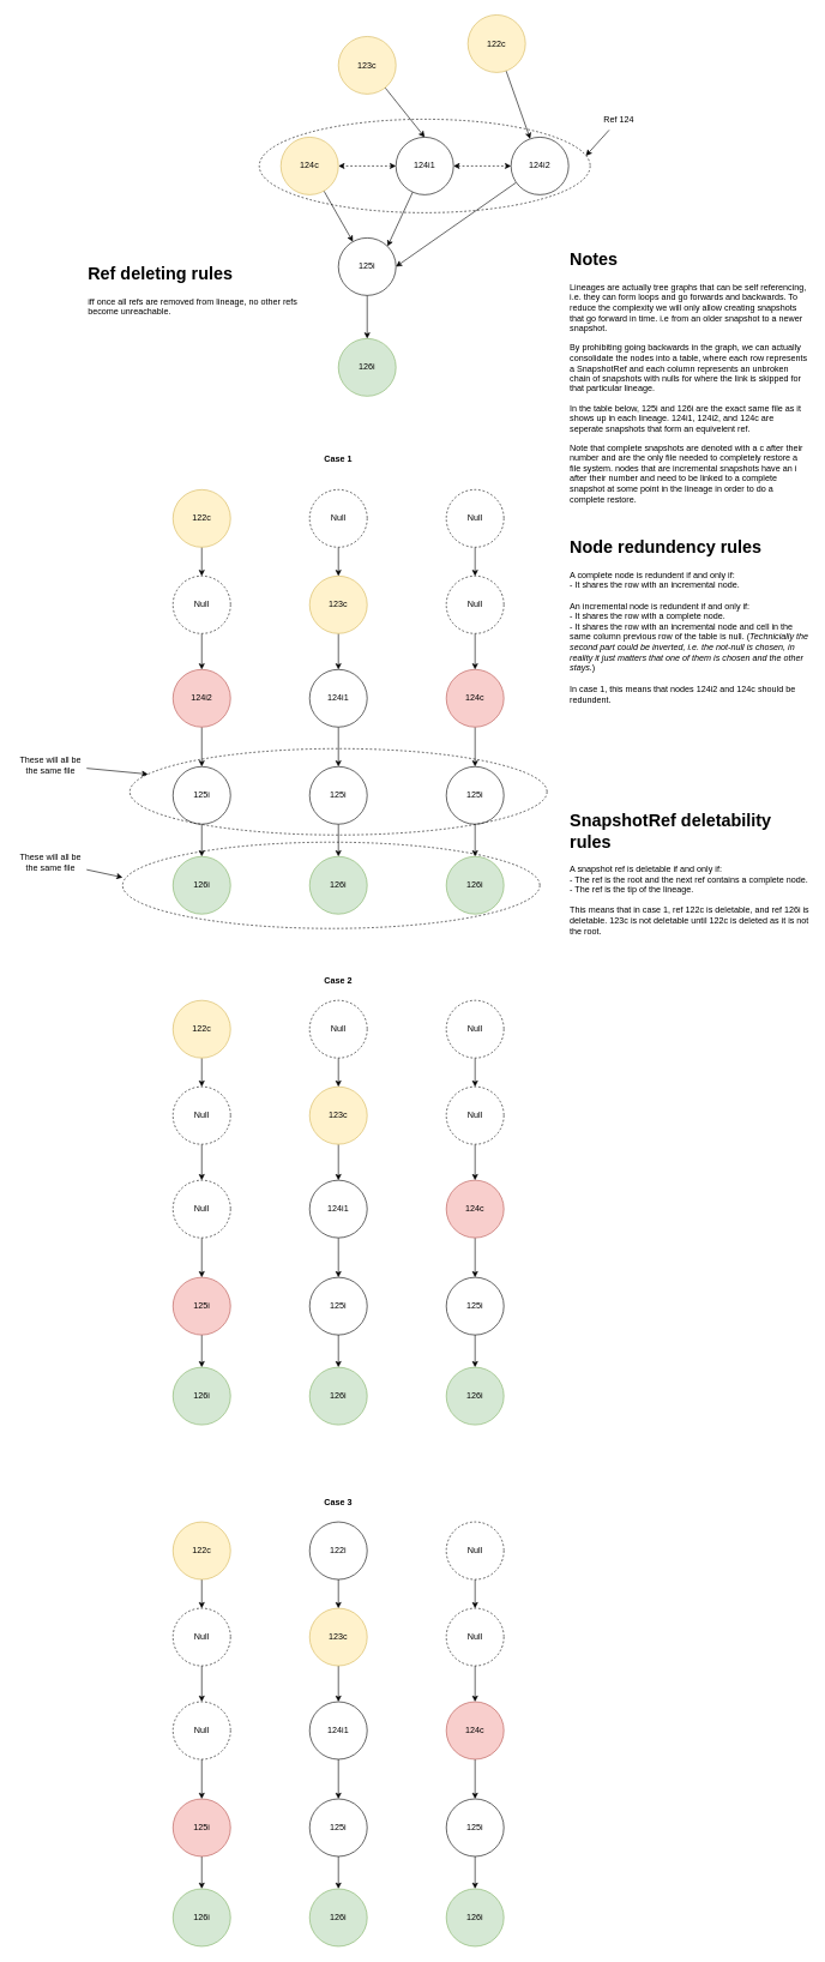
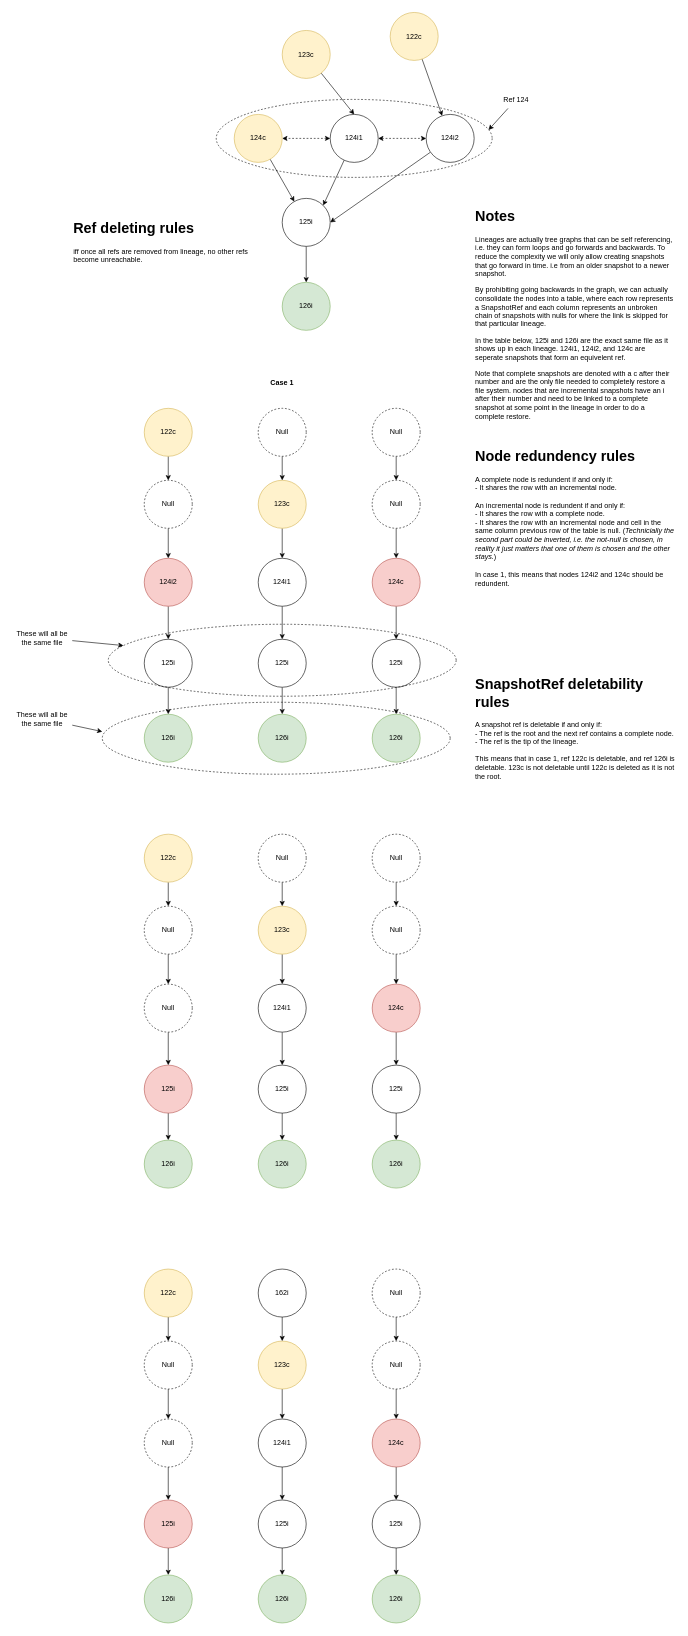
  <mxCell id="0" />
  <mxCell id="1" parent="0" />
  <mxCell id="2" value="" style="ellipse;whiteSpace=wrap;html=1;fillColor=none;dashed=1;" parent="1" vertex="1"><mxGeometry x="360" y="165" width="460" height="130" as="geometry" /></mxCell>
  <mxCell id="3" style="edgeStyle=none;html=1;entryX=0.5;entryY=0;entryDx=0;entryDy=0;" parent="1" source="4" target="8" edge="1"><mxGeometry relative="1" as="geometry" /></mxCell>
  <mxCell id="4" value="123c" style="ellipse;whiteSpace=wrap;html=1;aspect=fixed;fillColor=#fff2cc;strokeColor=#d6b656;" parent="1" vertex="1"><mxGeometry x="470" y="50" width="80" height="80" as="geometry" /></mxCell>
  <mxCell id="5" style="edgeStyle=none;html=1;entryX=1;entryY=0;entryDx=0;entryDy=0;" parent="1" source="8" target="10" edge="1"><mxGeometry relative="1" as="geometry" /></mxCell>
  <mxCell id="6" style="edgeStyle=none;html=1;dashed=1;startArrow=classic;startFill=1;" parent="1" source="8" target="18" edge="1"><mxGeometry relative="1" as="geometry" /></mxCell>
  <mxCell id="7" style="edgeStyle=none;html=1;dashed=1;startArrow=classic;startFill=1;" parent="1" source="8" target="12" edge="1"><mxGeometry relative="1" as="geometry" /></mxCell>
  <mxCell id="8" value="124i1" style="ellipse;whiteSpace=wrap;html=1;aspect=fixed;" parent="1" vertex="1"><mxGeometry x="550" y="190" width="80" height="80" as="geometry" /></mxCell>
  <mxCell id="9" style="edgeStyle=none;html=1;" parent="1" source="10" target="13" edge="1"><mxGeometry relative="1" as="geometry" /></mxCell>
  <mxCell id="10" value="125i" style="ellipse;whiteSpace=wrap;html=1;aspect=fixed;" parent="1" vertex="1"><mxGeometry x="470" y="330" width="80" height="80" as="geometry" /></mxCell>
  <mxCell id="11" style="edgeStyle=none;html=1;" parent="1" source="12" target="10" edge="1"><mxGeometry relative="1" as="geometry" /></mxCell>
  <mxCell id="12" value="124c" style="ellipse;whiteSpace=wrap;html=1;aspect=fixed;fillColor=#fff2cc;strokeColor=#d6b656;" parent="1" vertex="1"><mxGeometry x="390" y="190" width="80" height="80" as="geometry" /></mxCell>
  <mxCell id="13" value="126i" style="ellipse;whiteSpace=wrap;html=1;aspect=fixed;fillColor=#d5e8d4;strokeColor=#82b366;" parent="1" vertex="1"><mxGeometry x="470" y="470" width="80" height="80" as="geometry" /></mxCell>
  <mxCell id="14" value="&lt;h1 style=&quot;margin-top: 0px;&quot;&gt;Notes&lt;/h1&gt;&lt;p&gt;Lineages are actually tree graphs that can be self referencing, i.e. they can form loops and go forwards and backwards. To reduce the complexity we will only allow creating snapshots that go forward in time. i.e from an older snapshot to a newer snapshot.&amp;nbsp;&lt;/p&gt;&lt;p&gt;By prohibiting going backwards in the graph, we can actually consolidate the nodes into a table, where each row represents a SnapshotRef and each column represents an unbroken chain of snapshots with nulls for where the link is skipped for that particular lineage.&lt;/p&gt;&lt;p&gt;In the table below, 125i and 126i are the exact same file as it shows up in each lineage. 124i1, 124i2, and 124c are seperate snapshots that form an equivelent ref.&amp;nbsp;&lt;br&gt;&lt;/p&gt;&lt;p&gt;Note that complete snapshots are denoted with a c after their number and are the only file needed to completely restore a file system. nodes that are incremental snapshots have an i after their number and need to be linked to a complete snapshot at some point in the lineage in order to do a complete restore.&lt;/p&gt;&lt;p&gt;&lt;br&gt;&lt;/p&gt;" style="text;html=1;whiteSpace=wrap;overflow=hidden;rounded=0;" parent="1" vertex="1"><mxGeometry x="790" y="340" width="335" height="370" as="geometry" /></mxCell>
  <mxCell id="15" style="edgeStyle=none;html=1;" parent="1" source="16" target="18" edge="1"><mxGeometry relative="1" as="geometry" /></mxCell>
  <mxCell id="16" value="122c" style="ellipse;whiteSpace=wrap;html=1;aspect=fixed;fillColor=#fff2cc;strokeColor=#d6b656;" parent="1" vertex="1"><mxGeometry x="650" y="20" width="80" height="80" as="geometry" /></mxCell>
  <mxCell id="17" style="edgeStyle=none;html=1;entryX=1;entryY=0.5;entryDx=0;entryDy=0;" parent="1" source="18" target="10" edge="1"><mxGeometry relative="1" as="geometry" /></mxCell>
  <mxCell id="18" value="124i2" style="ellipse;whiteSpace=wrap;html=1;aspect=fixed;" parent="1" vertex="1"><mxGeometry x="710" y="190" width="80" height="80" as="geometry" /></mxCell>
  <mxCell id="19" value="Ref 124" style="text;html=1;align=center;verticalAlign=middle;whiteSpace=wrap;rounded=0;" parent="1" vertex="1"><mxGeometry x="830" y="150" width="60" height="30" as="geometry" /></mxCell>
  <mxCell id="20" style="edgeStyle=none;html=1;entryX=0.987;entryY=0.391;entryDx=0;entryDy=0;entryPerimeter=0;" parent="1" source="19" target="2" edge="1"><mxGeometry relative="1" as="geometry" /></mxCell>
  <mxCell id="21" style="edgeStyle=none;html=1;entryX=0.5;entryY=0;entryDx=0;entryDy=0;" parent="1" source="22" target="24" edge="1"><mxGeometry relative="1" as="geometry" /></mxCell>
  <mxCell id="22" value="123c" style="ellipse;whiteSpace=wrap;html=1;aspect=fixed;fillColor=#fff2cc;strokeColor=#d6b656;" parent="1" vertex="1"><mxGeometry x="430" y="800" width="80" height="80" as="geometry" /></mxCell>
  <mxCell id="23" style="edgeStyle=none;html=1;" parent="1" source="24" target="26" edge="1"><mxGeometry relative="1" as="geometry" /></mxCell>
  <mxCell id="24" value="124i1" style="ellipse;whiteSpace=wrap;html=1;aspect=fixed;" parent="1" vertex="1"><mxGeometry x="430" y="930" width="80" height="80" as="geometry" /></mxCell>
  <mxCell id="25" style="edgeStyle=none;html=1;" parent="1" source="26" target="29" edge="1"><mxGeometry relative="1" as="geometry" /></mxCell>
  <mxCell id="26" value="125i" style="ellipse;whiteSpace=wrap;html=1;aspect=fixed;" parent="1" vertex="1"><mxGeometry x="430" y="1065" width="80" height="80" as="geometry" /></mxCell>
  <mxCell id="27" style="edgeStyle=none;html=1;" parent="1" source="28" target="45" edge="1"><mxGeometry relative="1" as="geometry" /></mxCell>
  <mxCell id="28" value="124c" style="ellipse;whiteSpace=wrap;html=1;aspect=fixed;fillColor=#f8cecc;strokeColor=#b85450;" parent="1" vertex="1"><mxGeometry x="620" y="930" width="80" height="80" as="geometry" /></mxCell>
  <mxCell id="29" value="126i" style="ellipse;whiteSpace=wrap;html=1;aspect=fixed;fillColor=#d5e8d4;strokeColor=#82b366;" parent="1" vertex="1"><mxGeometry x="430" y="1190" width="80" height="80" as="geometry" /></mxCell>
  <mxCell id="30" style="edgeStyle=none;html=1;" parent="1" source="31" target="37" edge="1"><mxGeometry relative="1" as="geometry" /></mxCell>
  <mxCell id="31" value="122c" style="ellipse;whiteSpace=wrap;html=1;aspect=fixed;fillColor=#fff2cc;strokeColor=#d6b656;" parent="1" vertex="1"><mxGeometry y="680" width="80" height="80" as="geometry" x="240" /></mxCell>
  <mxCell id="32" style="edgeStyle=none;html=1;" parent="1" source="33" target="47" edge="1"><mxGeometry relative="1" as="geometry" /></mxCell>
  <mxCell id="33" value="124i2" style="ellipse;whiteSpace=wrap;html=1;aspect=fixed;fillColor=#f8cecc;strokeColor=#b85450;" parent="1" vertex="1"><mxGeometry y="930" width="80" height="80" as="geometry" x="240" /></mxCell>
  <mxCell id="34" value="&lt;h1 style=&quot;margin-top: 0px;&quot;&gt;Node redundency rules&lt;/h1&gt;&lt;div&gt;A complete node is redundent if and only if:&lt;/div&gt;&lt;div&gt;- It shares the row with an incremental node.&lt;/div&gt;&lt;div&gt;&lt;br&gt;&lt;/div&gt;&lt;div&gt;An incremental node is redundent if and only if:&lt;/div&gt;&lt;div&gt;- It shares the row with a complete node.&lt;/div&gt;&lt;div&gt;- It shares the row with an incremental node and cell in the same column previous row of the table is null. (&lt;i&gt;Technicially the second part could be inverted, i.e. the not-null is chosen, in reality it just matters that one of them is chosen and the other stays.&lt;/i&gt;)&lt;/div&gt;&lt;div&gt;&lt;br&gt;&lt;/div&gt;&lt;div&gt;In case 1, this means that nodes 124i2 and 124c should be redundent.&lt;/div&gt;" style="text;html=1;whiteSpace=wrap;overflow=hidden;rounded=0;" parent="1" vertex="1"><mxGeometry x="790" y="740" width="335" height="250" as="geometry" /></mxCell>
  <mxCell id="35" value="&lt;h1 style=&quot;margin-top: 0px;&quot;&gt;Ref deleting rules&lt;/h1&gt;&lt;div&gt;iff once all refs are removed from lineage, no other refs become unreachable.&lt;/div&gt;" style="text;html=1;whiteSpace=wrap;overflow=hidden;rounded=0;" parent="1" vertex="1"><mxGeometry x="120" y="360" width="335" height="190" as="geometry" /></mxCell>
  <mxCell id="36" style="edgeStyle=none;html=1;entryX=0.5;entryY=0;entryDx=0;entryDy=0;" parent="1" source="37" target="33" edge="1"><mxGeometry relative="1" as="geometry" /></mxCell>
  <mxCell id="37" value="Null" style="ellipse;whiteSpace=wrap;html=1;aspect=fixed;dashed=1;" parent="1" vertex="1"><mxGeometry y="800" width="80" height="80" as="geometry" x="240" /></mxCell>
  <mxCell id="38" style="edgeStyle=none;html=1;" parent="1" source="39" target="22" edge="1"><mxGeometry relative="1" as="geometry" /></mxCell>
  <mxCell id="39" value="Null" style="ellipse;whiteSpace=wrap;html=1;aspect=fixed;dashed=1;" parent="1" vertex="1"><mxGeometry x="430" y="680" width="80" height="80" as="geometry" /></mxCell>
  <mxCell id="40" style="edgeStyle=none;html=1;entryX=0.5;entryY=0;entryDx=0;entryDy=0;" parent="1" source="41" target="43" edge="1"><mxGeometry relative="1" as="geometry" /></mxCell>
  <mxCell id="41" value="Null" style="ellipse;whiteSpace=wrap;html=1;aspect=fixed;dashed=1;" parent="1" vertex="1"><mxGeometry x="620" y="680" width="80" height="80" as="geometry" /></mxCell>
  <mxCell id="42" style="edgeStyle=none;html=1;" parent="1" source="43" target="28" edge="1"><mxGeometry relative="1" as="geometry" /></mxCell>
  <mxCell id="43" value="Null" style="ellipse;whiteSpace=wrap;html=1;aspect=fixed;dashed=1;" parent="1" vertex="1"><mxGeometry x="620" y="800" width="80" height="80" as="geometry" /></mxCell>
  <mxCell id="44" style="edgeStyle=none;html=1;" parent="1" source="45" target="48" edge="1"><mxGeometry relative="1" as="geometry" /></mxCell>
  <mxCell id="45" value="125i" style="ellipse;whiteSpace=wrap;html=1;aspect=fixed;" parent="1" vertex="1"><mxGeometry x="620" y="1065" width="80" height="80" as="geometry" /></mxCell>
  <mxCell id="46" style="edgeStyle=none;html=1;" parent="1" source="47" target="49" edge="1"><mxGeometry relative="1" as="geometry" /></mxCell>
  <mxCell id="47" value="125i" style="ellipse;whiteSpace=wrap;html=1;aspect=fixed;" parent="1" vertex="1"><mxGeometry y="1065" width="80" height="80" as="geometry" x="240" /></mxCell>
  <mxCell id="48" value="126i" style="ellipse;whiteSpace=wrap;html=1;aspect=fixed;fillColor=#d5e8d4;strokeColor=#82b366;" parent="1" vertex="1"><mxGeometry x="620" y="1190" width="80" height="80" as="geometry" /></mxCell>
  <mxCell id="49" value="126i" style="ellipse;whiteSpace=wrap;html=1;aspect=fixed;fillColor=#d5e8d4;strokeColor=#82b366;" parent="1" vertex="1"><mxGeometry y="1190" width="80" height="80" as="geometry" x="240" /></mxCell>
  <mxCell id="50" value="" style="ellipse;whiteSpace=wrap;html=1;fillColor=none;dashed=1;" parent="1" vertex="1"><mxGeometry x="180" y="1040" width="580" height="120" as="geometry" /></mxCell>
  <mxCell id="51" value="" style="ellipse;whiteSpace=wrap;html=1;fillColor=none;dashed=1;" parent="1" vertex="1"><mxGeometry x="170" y="1170" width="580" height="120" as="geometry" /></mxCell>
  <mxCell id="52" style="edgeStyle=none;html=1;entryX=0.5;entryY=0;entryDx=0;entryDy=0;" parent="1" source="53" target="55" edge="1"><mxGeometry relative="1" as="geometry" /></mxCell>
  <mxCell id="53" value="123c" style="ellipse;whiteSpace=wrap;html=1;aspect=fixed;fillColor=#fff2cc;strokeColor=#d6b656;" parent="1" vertex="1"><mxGeometry x="430" y="1510" width="80" height="80" as="geometry" /></mxCell>
  <mxCell id="54" style="edgeStyle=none;html=1;" parent="1" source="55" target="57" edge="1"><mxGeometry relative="1" as="geometry" /></mxCell>
  <mxCell id="55" value="124i1" style="ellipse;whiteSpace=wrap;html=1;aspect=fixed;" parent="1" vertex="1"><mxGeometry x="430" y="1640" width="80" height="80" as="geometry" /></mxCell>
  <mxCell id="56" style="edgeStyle=none;html=1;" parent="1" source="57" target="60" edge="1"><mxGeometry relative="1" as="geometry" /></mxCell>
  <mxCell id="57" value="125i" style="ellipse;whiteSpace=wrap;html=1;aspect=fixed;" parent="1" vertex="1"><mxGeometry x="430" y="1775" width="80" height="80" as="geometry" /></mxCell>
  <mxCell id="58" style="edgeStyle=none;html=1;" parent="1" source="59" target="72" edge="1"><mxGeometry relative="1" as="geometry" /></mxCell>
  <mxCell id="59" value="124c" style="ellipse;whiteSpace=wrap;html=1;aspect=fixed;fillColor=#f8cecc;strokeColor=#b85450;" parent="1" vertex="1"><mxGeometry x="620" y="1640" width="80" height="80" as="geometry" /></mxCell>
  <mxCell id="60" value="126i" style="ellipse;whiteSpace=wrap;html=1;aspect=fixed;fillColor=#d5e8d4;strokeColor=#82b366;" parent="1" vertex="1"><mxGeometry x="430" y="1900" width="80" height="80" as="geometry" /></mxCell>
  <mxCell id="61" style="edgeStyle=none;html=1;" parent="1" source="62" target="64" edge="1"><mxGeometry relative="1" as="geometry" /></mxCell>
  <mxCell id="62" value="122c" style="ellipse;whiteSpace=wrap;html=1;aspect=fixed;fillColor=#fff2cc;strokeColor=#d6b656;" parent="1" vertex="1"><mxGeometry y="1390" width="80" height="80" as="geometry" x="240" /></mxCell>
  <mxCell id="63" style="edgeStyle=none;html=1;" parent="1" source="64" target="78" edge="1"><mxGeometry relative="1" as="geometry" /></mxCell>
  <mxCell id="64" value="Null" style="ellipse;whiteSpace=wrap;html=1;aspect=fixed;dashed=1;" parent="1" vertex="1"><mxGeometry y="1510" width="80" height="80" as="geometry" x="240" /></mxCell>
  <mxCell id="65" style="edgeStyle=none;html=1;" parent="1" source="66" target="53" edge="1"><mxGeometry relative="1" as="geometry" /></mxCell>
  <mxCell id="66" value="Null" style="ellipse;whiteSpace=wrap;html=1;aspect=fixed;dashed=1;" parent="1" vertex="1"><mxGeometry x="430" y="1390" width="80" height="80" as="geometry" /></mxCell>
  <mxCell id="67" style="edgeStyle=none;html=1;entryX=0.5;entryY=0;entryDx=0;entryDy=0;" parent="1" source="68" target="70" edge="1"><mxGeometry relative="1" as="geometry" /></mxCell>
  <mxCell id="68" value="Null" style="ellipse;whiteSpace=wrap;html=1;aspect=fixed;dashed=1;" parent="1" vertex="1"><mxGeometry x="620" y="1390" width="80" height="80" as="geometry" /></mxCell>
  <mxCell id="69" style="edgeStyle=none;html=1;" parent="1" source="70" target="59" edge="1"><mxGeometry relative="1" as="geometry" /></mxCell>
  <mxCell id="70" value="Null" style="ellipse;whiteSpace=wrap;html=1;aspect=fixed;dashed=1;" parent="1" vertex="1"><mxGeometry x="620" y="1510" width="80" height="80" as="geometry" /></mxCell>
  <mxCell id="71" style="edgeStyle=none;html=1;" parent="1" source="72" target="75" edge="1"><mxGeometry relative="1" as="geometry" /></mxCell>
  <mxCell id="72" value="125i" style="ellipse;whiteSpace=wrap;html=1;aspect=fixed;" parent="1" vertex="1"><mxGeometry x="620" y="1775" width="80" height="80" as="geometry" /></mxCell>
  <mxCell id="73" style="edgeStyle=none;html=1;" parent="1" source="74" target="76" edge="1"><mxGeometry relative="1" as="geometry" /></mxCell>
  <mxCell id="74" value="125i" style="ellipse;whiteSpace=wrap;html=1;aspect=fixed;fillColor=#f8cecc;strokeColor=#b85450;" parent="1" vertex="1"><mxGeometry y="1775" width="80" height="80" as="geometry" x="240" /></mxCell>
  <mxCell id="75" value="126i" style="ellipse;whiteSpace=wrap;html=1;aspect=fixed;fillColor=#d5e8d4;strokeColor=#82b366;" parent="1" vertex="1"><mxGeometry x="620" y="1900" width="80" height="80" as="geometry" /></mxCell>
  <mxCell id="76" value="126i" style="ellipse;whiteSpace=wrap;html=1;aspect=fixed;fillColor=#d5e8d4;strokeColor=#82b366;" parent="1" vertex="1"><mxGeometry y="1900" width="80" height="80" as="geometry" x="240" /></mxCell>
  <mxCell id="77" style="edgeStyle=none;html=1;" parent="1" source="78" target="74" edge="1"><mxGeometry relative="1" as="geometry" /></mxCell>
  <mxCell id="78" value="Null" style="ellipse;whiteSpace=wrap;html=1;aspect=fixed;dashed=1;" parent="1" vertex="1"><mxGeometry y="1640" width="80" height="80" as="geometry" x="240" /></mxCell>
  <mxCell id="79" style="edgeStyle=none;html=1;" edge="1" parent="1" source="80" target="50"><mxGeometry relative="1" as="geometry" /></mxCell>
  <mxCell id="80" value="These will all be the same file" style="text;html=1;align=center;verticalAlign=middle;whiteSpace=wrap;rounded=0;" vertex="1" parent="1"><mxGeometry x="20" y="1035" width="100" height="55" as="geometry" /></mxCell>
  <mxCell id="81" value="These will all be the same file" style="text;html=1;align=center;verticalAlign=middle;whiteSpace=wrap;rounded=0;" vertex="1" parent="1"><mxGeometry x="20" y="1170" width="100" height="55" as="geometry" /></mxCell>
  <mxCell id="82" style="edgeStyle=none;html=1;entryX=0;entryY=0.408;entryDx=0;entryDy=0;entryPerimeter=0;" edge="1" parent="1" source="81" target="51"><mxGeometry relative="1" as="geometry" /></mxCell>
  <mxCell id="83" value="Case 1" style="text;html=1;align=center;verticalAlign=middle;whiteSpace=wrap;rounded=0;fontStyle=1" vertex="1" parent="1"><mxGeometry x="420" y="610" width="100" height="55" as="geometry" /></mxCell>
- <mxCell id="84" value="Case 2" style="text;html=1;align=center;verticalAlign=middle;whiteSpace=wrap;rounded=0;fontStyle=1" vertex="1" parent="1"><mxGeometry x="420" y="1335" width="100" height="55" as="geometry" /></mxCell>
  <mxCell id="85" value="&lt;h1 style=&quot;margin-top: 0px;&quot;&gt;SnapshotRef deletability rules&lt;/h1&gt;&lt;div&gt;A snapshot ref is deletable if and only if:&lt;/div&gt;&lt;div&gt;- The ref is the root and the next ref contains a complete node.&lt;/div&gt;&lt;div&gt;- The ref is the tip of the lineage.&lt;/div&gt;&lt;div&gt;&lt;br&gt;&lt;/div&gt;&lt;div&gt;This means that in case 1, ref 122c is deletable, and ref 126i is deletable. 123c is not deletable until 122c is deleted as it is not the root.&amp;nbsp;&lt;/div&gt;&lt;div&gt;&lt;br&gt;&lt;/div&gt;" style="text;html=1;whiteSpace=wrap;overflow=hidden;rounded=0;" vertex="1" parent="1"><mxGeometry x="790" y="1120" width="335" height="250" as="geometry" /></mxCell>
  <mxCell id="86" style="edgeStyle=none;html=1;entryX=0.5;entryY=0;entryDx=0;entryDy=0;" edge="1" parent="1" source="87" target="89"><mxGeometry relative="1" as="geometry" /></mxCell>
  <mxCell id="87" value="123c" style="ellipse;whiteSpace=wrap;html=1;aspect=fixed;fillColor=#fff2cc;strokeColor=#d6b656;" vertex="1" parent="1"><mxGeometry x="430" y="2235" width="80" height="80" as="geometry" /></mxCell>
  <mxCell id="88" style="edgeStyle=none;html=1;" edge="1" parent="1" source="89" target="91"><mxGeometry relative="1" as="geometry" /></mxCell>
  <mxCell id="89" value="124i1" style="ellipse;whiteSpace=wrap;html=1;aspect=fixed;" vertex="1" parent="1"><mxGeometry x="430" y="2365" width="80" height="80" as="geometry" /></mxCell>
  <mxCell id="90" style="edgeStyle=none;html=1;" edge="1" parent="1" source="91" target="94"><mxGeometry relative="1" as="geometry" /></mxCell>
  <mxCell id="91" value="125i" style="ellipse;whiteSpace=wrap;html=1;aspect=fixed;" vertex="1" parent="1"><mxGeometry x="430" y="2500" width="80" height="80" as="geometry" /></mxCell>
  <mxCell id="92" style="edgeStyle=none;html=1;" edge="1" parent="1" source="93" target="106"><mxGeometry relative="1" as="geometry" /></mxCell>
  <mxCell id="93" value="124c" style="ellipse;whiteSpace=wrap;html=1;aspect=fixed;fillColor=#f8cecc;strokeColor=#b85450;" vertex="1" parent="1"><mxGeometry x="620" y="2365" width="80" height="80" as="geometry" /></mxCell>
  <mxCell id="94" value="126i" style="ellipse;whiteSpace=wrap;html=1;aspect=fixed;fillColor=#d5e8d4;strokeColor=#82b366;" vertex="1" parent="1"><mxGeometry x="430" y="2625" width="80" height="80" as="geometry" /></mxCell>
  <mxCell id="95" style="edgeStyle=none;html=1;" edge="1" parent="1" source="96" target="98"><mxGeometry relative="1" as="geometry" /></mxCell>
  <mxCell id="96" value="122c" style="ellipse;whiteSpace=wrap;html=1;aspect=fixed;fillColor=#fff2cc;strokeColor=#d6b656;" vertex="1" parent="1"><mxGeometry y="2115" width="80" height="80" as="geometry" x="240" /></mxCell>
  <mxCell id="97" style="edgeStyle=none;html=1;" edge="1" parent="1" source="98" target="112"><mxGeometry relative="1" as="geometry" /></mxCell>
  <mxCell id="98" value="Null" style="ellipse;whiteSpace=wrap;html=1;aspect=fixed;dashed=1;" vertex="1" parent="1"><mxGeometry y="2235" width="80" height="80" as="geometry" x="240" /></mxCell>
  <mxCell id="99" style="edgeStyle=none;html=1;" edge="1" parent="1" source="100" target="87"><mxGeometry relative="1" as="geometry" /></mxCell>
- <mxCell id="100" value="122i" style="ellipse;whiteSpace=wrap;html=1;aspect=fixed;" vertex="1" parent="1"><mxGeometry x="430" y="2115" width="80" height="80" as="geometry" /></mxCell>
+ <mxCell id="100" value="162i" style="ellipse;whiteSpace=wrap;html=1;aspect=fixed;" vertex="1" parent="1"><mxGeometry x="430" y="2115" width="80" height="80" as="geometry" /></mxCell>
  <mxCell id="101" style="edgeStyle=none;html=1;entryX=0.5;entryY=0;entryDx=0;entryDy=0;" edge="1" parent="1" source="102" target="104"><mxGeometry relative="1" as="geometry" /></mxCell>
  <mxCell id="102" value="Null" style="ellipse;whiteSpace=wrap;html=1;aspect=fixed;dashed=1;" vertex="1" parent="1"><mxGeometry x="620" y="2115" width="80" height="80" as="geometry" /></mxCell>
  <mxCell id="103" style="edgeStyle=none;html=1;" edge="1" parent="1" source="104" target="93"><mxGeometry relative="1" as="geometry" /></mxCell>
  <mxCell id="104" value="Null" style="ellipse;whiteSpace=wrap;html=1;aspect=fixed;dashed=1;" vertex="1" parent="1"><mxGeometry x="620" y="2235" width="80" height="80" as="geometry" /></mxCell>
  <mxCell id="105" style="edgeStyle=none;html=1;" edge="1" parent="1" source="106" target="109"><mxGeometry relative="1" as="geometry" /></mxCell>
  <mxCell id="106" value="125i" style="ellipse;whiteSpace=wrap;html=1;aspect=fixed;" vertex="1" parent="1"><mxGeometry x="620" y="2500" width="80" height="80" as="geometry" /></mxCell>
  <mxCell id="107" style="edgeStyle=none;html=1;" edge="1" parent="1" source="108" target="110"><mxGeometry relative="1" as="geometry" /></mxCell>
  <mxCell id="108" value="125i" style="ellipse;whiteSpace=wrap;html=1;aspect=fixed;fillColor=#f8cecc;strokeColor=#b85450;" vertex="1" parent="1"><mxGeometry y="2500" width="80" height="80" as="geometry" x="240" /></mxCell>
  <mxCell id="109" value="126i" style="ellipse;whiteSpace=wrap;html=1;aspect=fixed;fillColor=#d5e8d4;strokeColor=#82b366;" vertex="1" parent="1"><mxGeometry x="620" y="2625" width="80" height="80" as="geometry" /></mxCell>
  <mxCell id="110" value="126i" style="ellipse;whiteSpace=wrap;html=1;aspect=fixed;fillColor=#d5e8d4;strokeColor=#82b366;" vertex="1" parent="1"><mxGeometry y="2625" width="80" height="80" as="geometry" x="240" /></mxCell>
  <mxCell id="111" style="edgeStyle=none;html=1;" edge="1" parent="1" source="112" target="108"><mxGeometry relative="1" as="geometry" /></mxCell>
  <mxCell id="112" value="Null" style="ellipse;whiteSpace=wrap;html=1;aspect=fixed;dashed=1;" vertex="1" parent="1"><mxGeometry y="2365" width="80" height="80" as="geometry" x="240" /></mxCell>
- <mxCell id="113" value="Case 3" style="text;html=1;align=center;verticalAlign=middle;whiteSpace=wrap;rounded=0;fontStyle=1" vertex="1" parent="1"><mxGeometry x="420" y="2060" width="100" height="55" as="geometry" /></mxCell>
